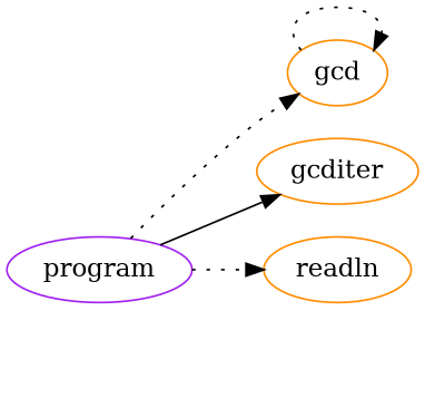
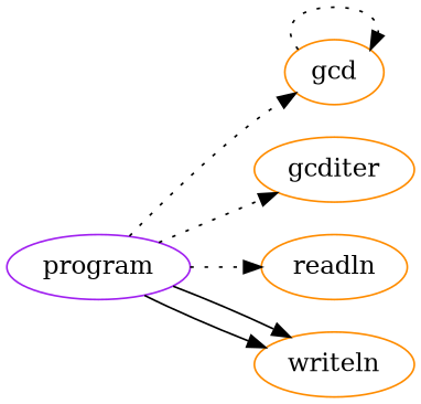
  digraph {
    rankdir=LR
    node [color=darkorange]
    edge [style=dotted]
    program [color=purple]
    gcd
    gcditer
    readln
+   writeln
    program -> gcd
-   program -> gcditer [style=solid]
+   program -> gcditer
    program -> readln
+   program -> writeln [style=solid]
+   program -> writeln [style=solid]
    gcd -> gcd
  }
